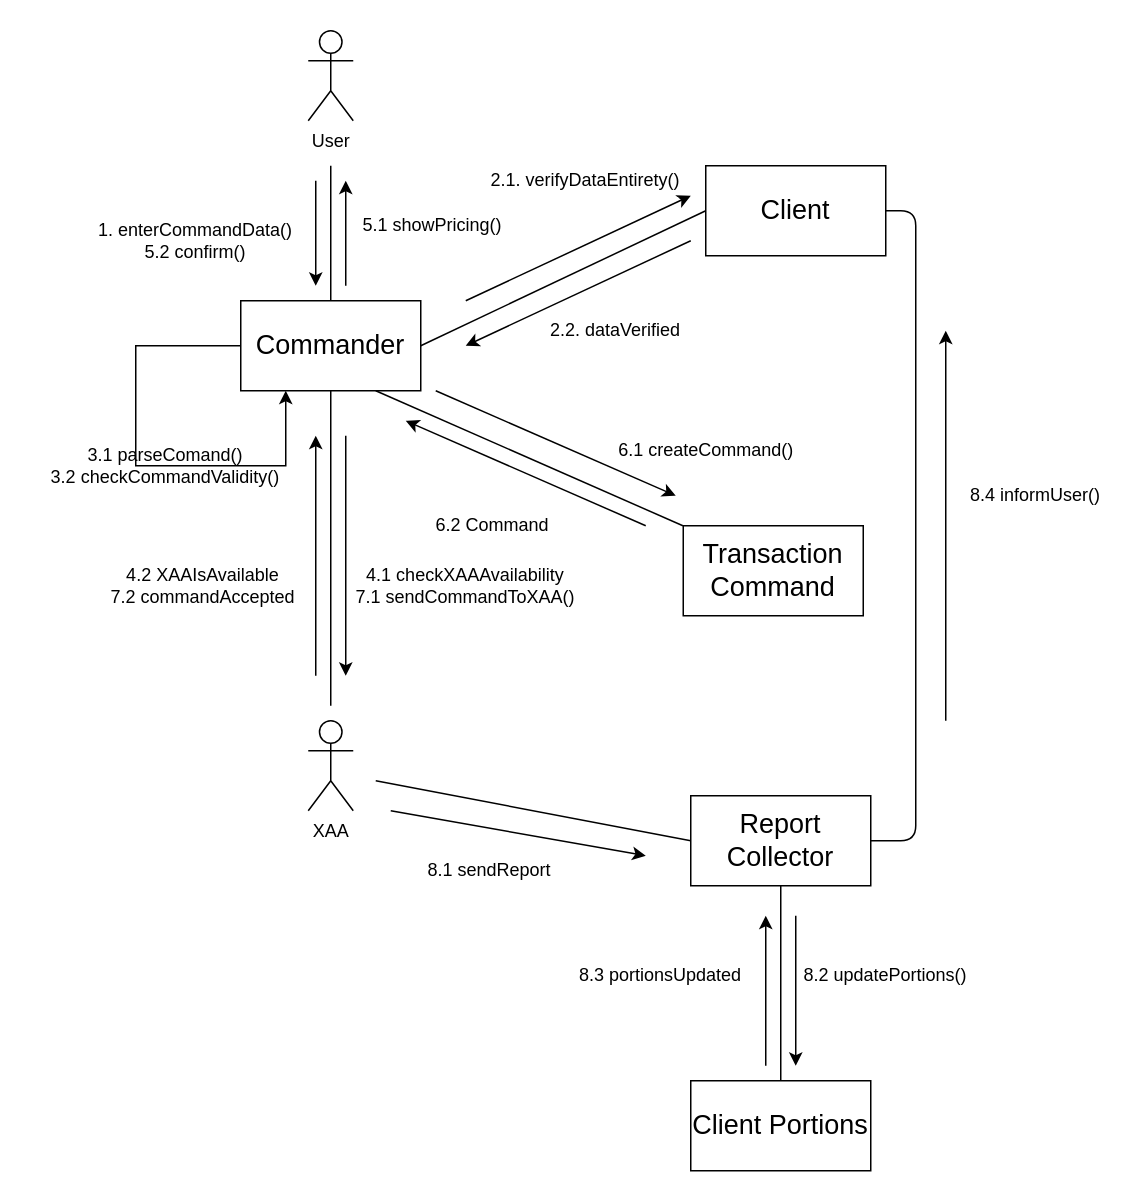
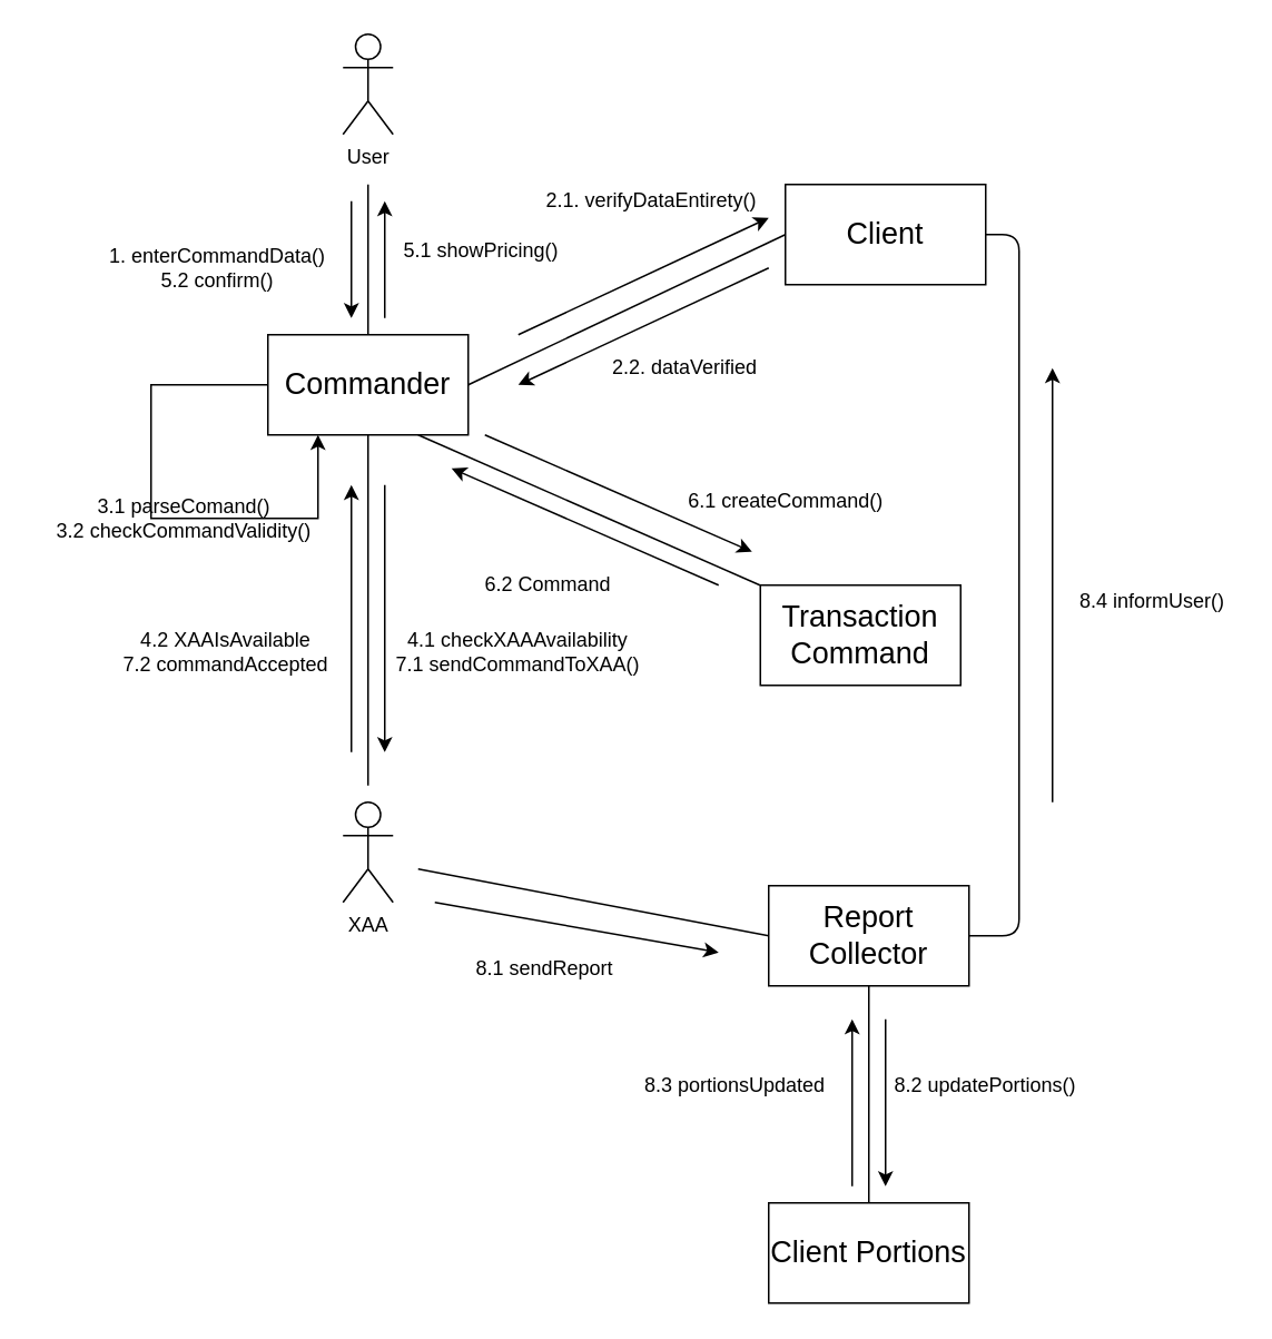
  <mxCell id="0" />
  <mxCell id="1" parent="0" />
  <mxCell id="2" value="&lt;font style=&quot;font-size: 18px&quot;&gt;Commander&lt;/font&gt;" style="rounded=0;whiteSpace=wrap;html=1;fillColor=none;" vertex="1" parent="1"><mxGeometry x="160" y="200" width="120" height="60" as="geometry" /></mxCell>
  <mxCell id="3" value="&lt;font style=&quot;font-size: 18px&quot;&gt;Client&lt;/font&gt;" style="rounded=0;whiteSpace=wrap;html=1;fillColor=none;" vertex="1" parent="1"><mxGeometry x="470" y="110" width="120" height="60" as="geometry" /></mxCell>
  <mxCell id="4" value="" style="endArrow=none;html=1;entryX=0;entryY=0.5;entryDx=0;entryDy=0;exitX=1;exitY=0.5;exitDx=0;exitDy=0;" edge="1" parent="1" source="2" target="3"><mxGeometry width="50" height="50" relative="1" as="geometry"><mxPoint x="170" y="330" as="sourcePoint" /><mxPoint x="220" y="280" as="targetPoint" /></mxGeometry></mxCell>
  <mxCell id="5" value="" style="endArrow=classic;html=1;" edge="1" parent="1"><mxGeometry width="50" height="50" relative="1" as="geometry"><mxPoint x="310" y="200" as="sourcePoint" /><mxPoint x="460" y="130" as="targetPoint" /></mxGeometry></mxCell>
  <mxCell id="6" value="User" style="shape=umlActor;verticalLabelPosition=bottom;labelBackgroundColor=#ffffff;verticalAlign=top;html=1;outlineConnect=0;" vertex="1" parent="1"><mxGeometry x="205" y="20" width="30" height="60" as="geometry" /></mxCell>
  <mxCell id="7" value="" style="endArrow=none;html=1;exitX=0.5;exitY=0;exitDx=0;exitDy=0;" edge="1" parent="1" source="2"><mxGeometry width="50" height="50" relative="1" as="geometry"><mxPoint x="170" y="330" as="sourcePoint" /><mxPoint x="220" y="110" as="targetPoint" /></mxGeometry></mxCell>
  <mxCell id="8" value="" style="endArrow=classic;html=1;" edge="1" parent="1"><mxGeometry width="50" height="50" relative="1" as="geometry"><mxPoint x="210" y="120" as="sourcePoint" /><mxPoint x="210" y="190" as="targetPoint" /></mxGeometry></mxCell>
  <mxCell id="9" value="1. enterCommandData()&lt;br&gt;5.2 confirm()" style="text;html=1;strokeColor=none;fillColor=none;align=center;verticalAlign=middle;whiteSpace=wrap;rounded=0;" vertex="1" parent="1"><mxGeometry x="60" y="150" width="140" height="20" as="geometry" /></mxCell>
  <mxCell id="10" style="edgeStyle=orthogonalEdgeStyle;rounded=0;orthogonalLoop=1;jettySize=auto;html=1;" edge="1" parent="1" source="2"><mxGeometry relative="1" as="geometry"><mxPoint x="190" y="260" as="targetPoint" /><Array as="points"><mxPoint x="90" y="230" /><mxPoint x="90" y="310" /><mxPoint x="190" y="310" /><mxPoint x="190" y="260" /></Array></mxGeometry></mxCell>
  <mxCell id="11" value="2.1. verifyDataEntirety()" style="text;html=1;strokeColor=none;fillColor=none;align=center;verticalAlign=middle;whiteSpace=wrap;rounded=0;" vertex="1" parent="1"><mxGeometry x="320" y="110" width="140" height="20" as="geometry" /></mxCell>
  <mxCell id="12" value="3.1 parseComand()&lt;br&gt;3.2 checkCommandValidity()" style="text;html=1;strokeColor=none;fillColor=none;align=center;verticalAlign=middle;whiteSpace=wrap;rounded=0;" vertex="1" parent="1"><mxGeometry x="20" y="300" width="180" height="20" as="geometry" /></mxCell>
  <mxCell id="13" value="" style="endArrow=classic;html=1;" edge="1" parent="1"><mxGeometry width="50" height="50" relative="1" as="geometry"><mxPoint x="460" y="160" as="sourcePoint" /><mxPoint x="310" y="230" as="targetPoint" /></mxGeometry></mxCell>
  <mxCell id="14" value="2.2. dataVerified" style="text;html=1;strokeColor=none;fillColor=none;align=center;verticalAlign=middle;whiteSpace=wrap;rounded=0;" vertex="1" parent="1"><mxGeometry x="365" y="210" width="90" height="20" as="geometry" /></mxCell>
  <mxCell id="15" value="" style="endArrow=classic;html=1;" edge="1" parent="1"><mxGeometry width="50" height="50" relative="1" as="geometry"><mxPoint x="230" y="190" as="sourcePoint" /><mxPoint x="230" y="120" as="targetPoint" /></mxGeometry></mxCell>
  <mxCell id="16" value="5.1 showPricing()" style="text;html=1;strokeColor=none;fillColor=none;align=center;verticalAlign=middle;whiteSpace=wrap;rounded=0;" vertex="1" parent="1"><mxGeometry x="232.5" y="140" width="110" height="20" as="geometry" /></mxCell>
  <mxCell id="17" value="XAA" style="shape=umlActor;verticalLabelPosition=bottom;labelBackgroundColor=#ffffff;verticalAlign=top;html=1;outlineConnect=0;" vertex="1" parent="1"><mxGeometry x="205" y="480" width="30" height="60" as="geometry" /></mxCell>
  <mxCell id="18" value="" style="endArrow=none;html=1;entryX=0.5;entryY=1;entryDx=0;entryDy=0;" edge="1" parent="1" target="2"><mxGeometry width="50" height="50" relative="1" as="geometry"><mxPoint x="220" y="470" as="sourcePoint" /><mxPoint x="70" y="520" as="targetPoint" /></mxGeometry></mxCell>
  <mxCell id="19" value="&lt;font style=&quot;font-size: 18px&quot;&gt;Transaction Command&lt;/font&gt;" style="rounded=0;whiteSpace=wrap;html=1;" vertex="1" parent="1"><mxGeometry x="455" y="350" width="120" height="60" as="geometry" /></mxCell>
  <mxCell id="20" value="" style="endArrow=none;html=1;entryX=0.75;entryY=1;entryDx=0;entryDy=0;exitX=-0.002;exitY=0;exitDx=0;exitDy=0;exitPerimeter=0;" edge="1" parent="1" source="19" target="2"><mxGeometry width="50" height="50" relative="1" as="geometry"><mxPoint x="310" y="360" as="sourcePoint" /><mxPoint x="70" y="520" as="targetPoint" /></mxGeometry></mxCell>
  <mxCell id="21" value="" style="endArrow=classic;html=1;" edge="1" parent="1"><mxGeometry width="50" height="50" relative="1" as="geometry"><mxPoint x="290" y="260" as="sourcePoint" /><mxPoint x="450" y="330" as="targetPoint" /></mxGeometry></mxCell>
  <mxCell id="22" value="6.1 createCommand()" style="text;html=1;strokeColor=none;fillColor=none;align=center;verticalAlign=middle;whiteSpace=wrap;rounded=0;" vertex="1" parent="1"><mxGeometry x="402.5" y="290" width="135" height="20" as="geometry" /></mxCell>
  <mxCell id="23" value="" style="endArrow=classic;html=1;" edge="1" parent="1"><mxGeometry width="50" height="50" relative="1" as="geometry"><mxPoint x="430" y="350" as="sourcePoint" /><mxPoint x="270" y="280" as="targetPoint" /></mxGeometry></mxCell>
  <mxCell id="24" value="6.2 Command" style="text;html=1;strokeColor=none;fillColor=none;align=center;verticalAlign=middle;whiteSpace=wrap;rounded=0;" vertex="1" parent="1"><mxGeometry x="282.5" y="340" width="90" height="20" as="geometry" /></mxCell>
  <mxCell id="25" value="" style="endArrow=classic;html=1;" edge="1" parent="1"><mxGeometry width="50" height="50" relative="1" as="geometry"><mxPoint x="210" y="450" as="sourcePoint" /><mxPoint x="210" y="290" as="targetPoint" /></mxGeometry></mxCell>
  <mxCell id="26" value="" style="endArrow=classic;html=1;" edge="1" parent="1"><mxGeometry width="50" height="50" relative="1" as="geometry"><mxPoint x="230" y="290" as="sourcePoint" /><mxPoint x="230" y="450" as="targetPoint" /></mxGeometry></mxCell>
  <mxCell id="27" value="4.1 checkXAAAvailability&lt;br&gt;7.1 sendCommandToXAA()" style="text;html=1;strokeColor=none;fillColor=none;align=center;verticalAlign=middle;whiteSpace=wrap;rounded=0;" vertex="1" parent="1"><mxGeometry x="235" y="380" width="150" height="20" as="geometry" /></mxCell>
  <mxCell id="28" value="4.2 XAAIsAvailable&lt;br&gt;7.2 commandAccepted" style="text;html=1;strokeColor=none;fillColor=none;align=center;verticalAlign=middle;whiteSpace=wrap;rounded=0;" vertex="1" parent="1"><mxGeometry x="70" y="380" width="130" height="20" as="geometry" /></mxCell>
  <mxCell id="29" value="&lt;font style=&quot;font-size: 18px&quot;&gt;Report Collector&lt;/font&gt;" style="rounded=0;whiteSpace=wrap;html=1;" vertex="1" parent="1"><mxGeometry x="460" y="530" width="120" height="60" as="geometry" /></mxCell>
  <mxCell id="30" value="" style="endArrow=none;html=1;entryX=0;entryY=0.5;entryDx=0;entryDy=0;" edge="1" parent="1" target="29"><mxGeometry width="50" height="50" relative="1" as="geometry"><mxPoint x="250" y="520" as="sourcePoint" /><mxPoint x="70" y="610" as="targetPoint" /></mxGeometry></mxCell>
  <mxCell id="31" value="" style="endArrow=classic;html=1;" edge="1" parent="1"><mxGeometry width="50" height="50" relative="1" as="geometry"><mxPoint x="260" y="540" as="sourcePoint" /><mxPoint x="430" y="570" as="targetPoint" /></mxGeometry></mxCell>
  <mxCell id="32" value="8.1 sendReport" style="text;html=1;strokeColor=none;fillColor=none;align=center;verticalAlign=middle;whiteSpace=wrap;rounded=0;" vertex="1" parent="1"><mxGeometry x="280" y="570" width="92" height="20" as="geometry" /></mxCell>
  <mxCell id="33" value="&lt;font style=&quot;font-size: 18px&quot;&gt;Client Portions&lt;/font&gt;" style="rounded=0;whiteSpace=wrap;html=1;" vertex="1" parent="1"><mxGeometry x="460" y="720" width="120" height="60" as="geometry" /></mxCell>
  <mxCell id="34" value="" style="endArrow=none;html=1;entryX=0.5;entryY=1;entryDx=0;entryDy=0;exitX=0.5;exitY=0;exitDx=0;exitDy=0;" edge="1" parent="1" source="33" target="29"><mxGeometry width="50" height="50" relative="1" as="geometry"><mxPoint x="20" y="850" as="sourcePoint" /><mxPoint x="70" y="800" as="targetPoint" /></mxGeometry></mxCell>
  <mxCell id="35" value="" style="endArrow=classic;html=1;" edge="1" parent="1"><mxGeometry width="50" height="50" relative="1" as="geometry"><mxPoint x="510" y="710" as="sourcePoint" /><mxPoint x="510" y="610" as="targetPoint" /></mxGeometry></mxCell>
  <mxCell id="36" value="" style="endArrow=classic;html=1;" edge="1" parent="1"><mxGeometry width="50" height="50" relative="1" as="geometry"><mxPoint x="530" y="610" as="sourcePoint" /><mxPoint x="530" y="710" as="targetPoint" /></mxGeometry></mxCell>
  <mxCell id="37" value="8.2 updatePortions()" style="text;html=1;strokeColor=none;fillColor=none;align=center;verticalAlign=middle;whiteSpace=wrap;rounded=0;" vertex="1" parent="1"><mxGeometry x="530" y="640" width="120" height="20" as="geometry" /></mxCell>
  <mxCell id="38" value="8.3 portionsUpdated" style="text;html=1;strokeColor=none;fillColor=none;align=center;verticalAlign=middle;whiteSpace=wrap;rounded=0;" vertex="1" parent="1"><mxGeometry x="380" y="640" width="120" height="20" as="geometry" /></mxCell>
  <mxCell id="39" value="" style="endArrow=none;html=1;entryX=1;entryY=0.5;entryDx=0;entryDy=0;exitX=1;exitY=0.5;exitDx=0;exitDy=0;edgeStyle=orthogonalEdgeStyle;" edge="1" parent="1" source="29" target="3"><mxGeometry width="50" height="50" relative="1" as="geometry"><mxPoint x="20" y="850" as="sourcePoint" /><mxPoint x="70" y="800" as="targetPoint" /><Array as="points"><mxPoint x="610" y="560" /><mxPoint x="610" y="140" /></Array></mxGeometry></mxCell>
  <mxCell id="40" value="" style="endArrow=classic;html=1;" edge="1" parent="1"><mxGeometry width="50" height="50" relative="1" as="geometry"><mxPoint x="630" y="480" as="sourcePoint" /><mxPoint x="630" y="220" as="targetPoint" /></mxGeometry></mxCell>
- <mxCell id="41" value="8.4 informUser()" style="text;html=1;strokeColor=none;fillColor=none;align=center;verticalAlign=middle;whiteSpace=wrap;rounded=0;" vertex="1" parent="1"><mxGeometry x="640" y="320" width="100" height="20" as="geometry" /></mxCell>
+ <mxCell id="41" value="8.4 informUser()" style="text;html=1;strokeColor=none;fillColor=none;align=center;verticalAlign=middle;whiteSpace=wrap;rounded=0;" vertex="1" parent="1"><mxGeometry x="640" y="350" width="100" height="20" as="geometry" /></mxCell>
